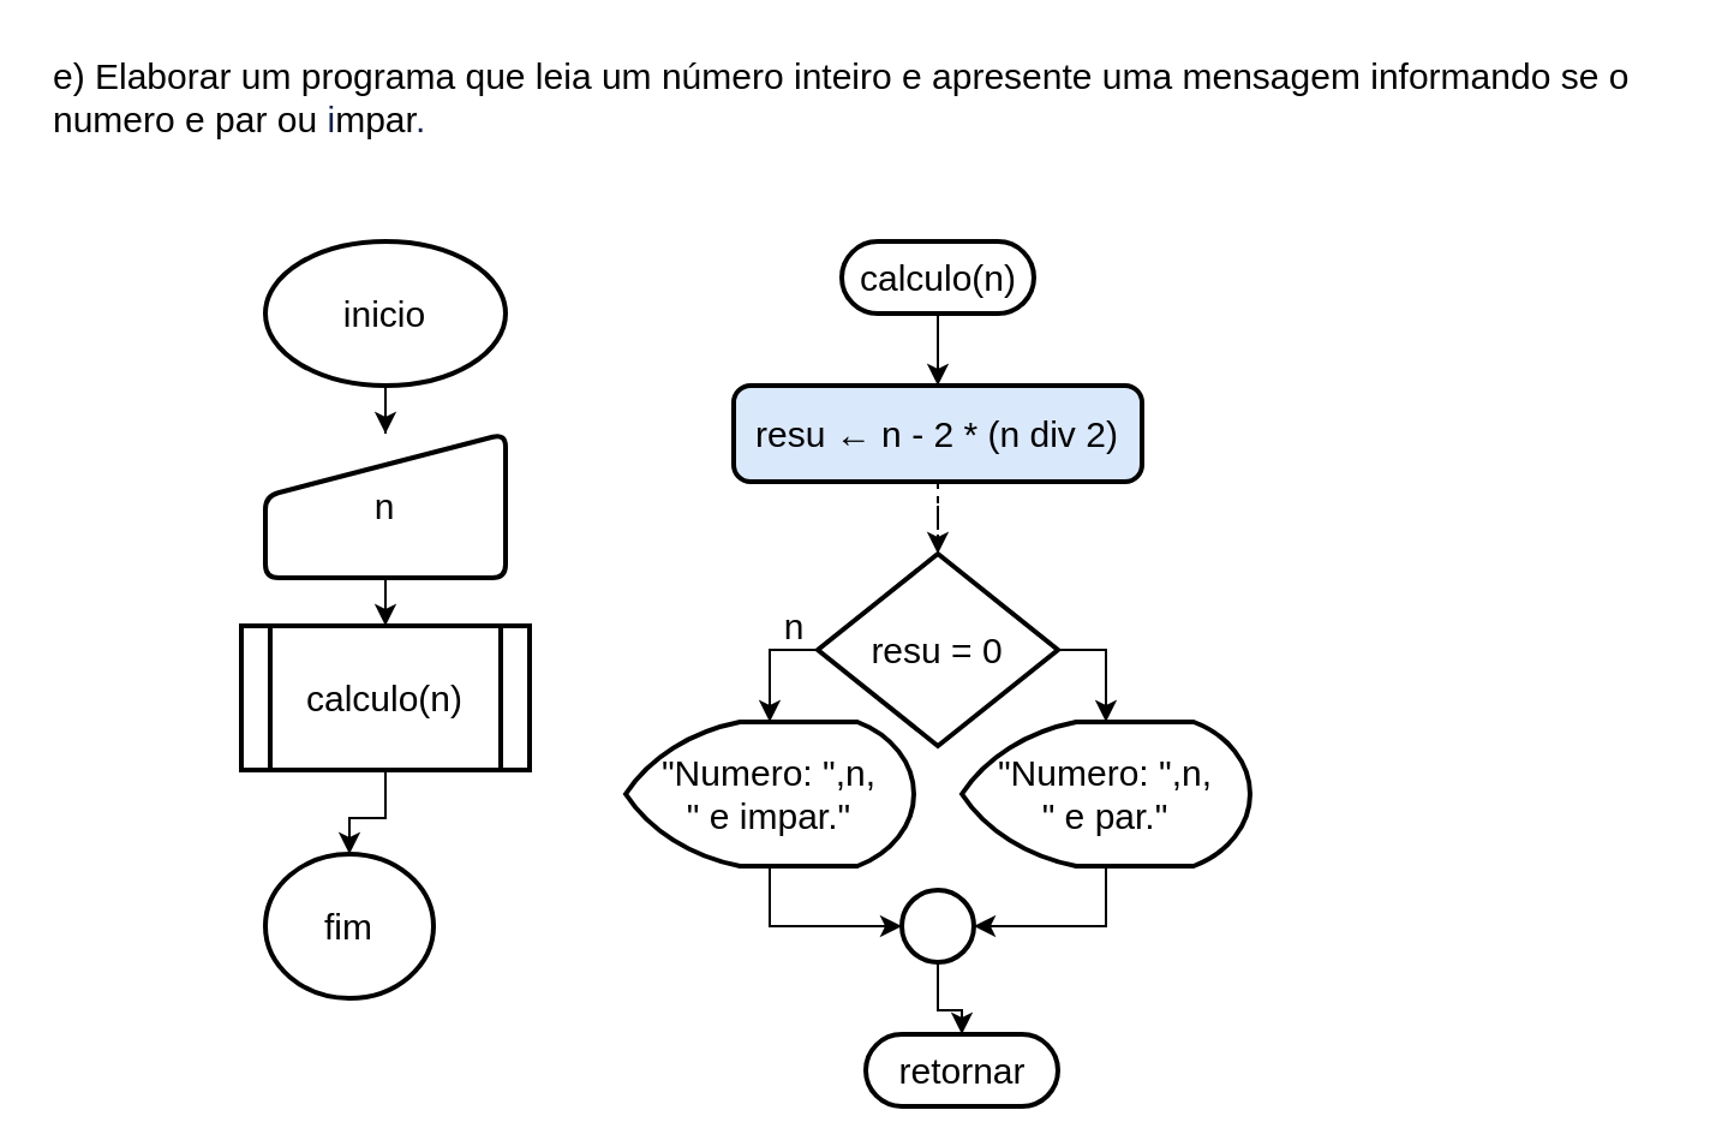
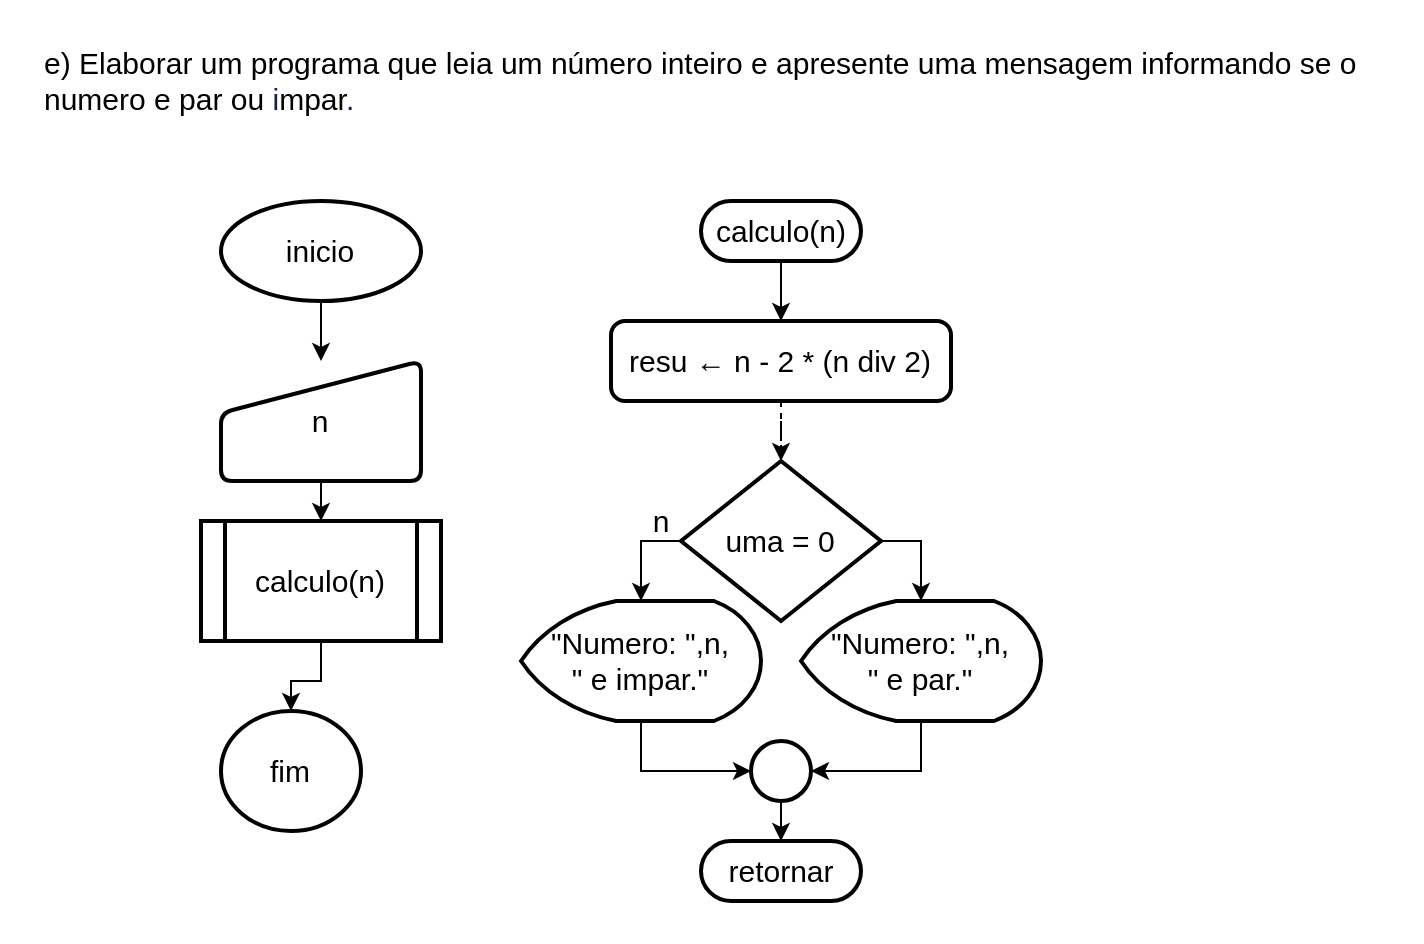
  <mxCell id="0" />
  <mxCell id="1" parent="0" />
  <mxCell id="2" value="&lt;span class=&quot;fontstyle0&quot; style=&quot;font-size: 15px;&quot;&gt;e) Elaborar um programa que leia um número inteiro e apresente uma mensagem informando se o&lt;/span&gt;&lt;span style=&quot;color: rgb(36, 31, 34); font-size: 15px;&quot; class=&quot;fontstyle2&quot;&gt;&lt;br style=&quot;font-size: 15px;&quot;&gt;&lt;/span&gt;&lt;span class=&quot;fontstyle0&quot; style=&quot;font-size: 15px;&quot;&gt;numero e par ou &lt;font color=&quot;#112147&quot;&gt;i&lt;/font&gt;&lt;/span&gt;&lt;span class=&quot;fontstyle0&quot; style=&quot;font-size: 15px;&quot;&gt;mpar&lt;/span&gt;&lt;span style=&quot;color: rgb(17, 33, 71); font-size: 15px;&quot; class=&quot;fontstyle0&quot;&gt;.&lt;/span&gt; " style="text;html=1;align=left;verticalAlign=middle;resizable=0;points=[];autosize=1;strokeColor=none;fillColor=none;fontSize=15;" vertex="1" parent="1"><mxGeometry width="670" height="40" as="geometry" x="20" y="20" /></mxCell>
  <mxCell id="3" value="" style="edgeStyle=orthogonalEdgeStyle;rounded=0;orthogonalLoop=1;jettySize=auto;html=1;fontSize=15;" edge="1" parent="1" source="4" target="14"><mxGeometry relative="1" as="geometry" /></mxCell>
  <mxCell id="4" value="calculo(n)" style="html=1;dashed=0;whitespace=wrap;shape=mxgraph.dfd.start;fontSize=15;strokeWidth=2;" vertex="1" parent="1"><mxGeometry x="350" y="100" width="80" height="30" as="geometry" /></mxCell>
- <mxCell id="5" value="retornar" style="html=1;dashed=0;whitespace=wrap;shape=mxgraph.dfd.start;fontSize=15;strokeWidth=2;" vertex="1" parent="1"><mxGeometry x="360" y="430" width="80" height="30" as="geometry" /></mxCell>
+ <mxCell id="5" value="retornar" style="html=1;dashed=0;whitespace=wrap;shape=mxgraph.dfd.start;fontSize=15;strokeWidth=2;" vertex="1" parent="1"><mxGeometry x="350" y="420" width="80" height="30" as="geometry" /></mxCell>
  <mxCell id="6" value="fim" style="strokeWidth=2;html=1;shape=mxgraph.flowchart.start_1;whiteSpace=wrap;fontSize=15;" vertex="1" parent="1"><mxGeometry x="110" y="355" width="70" height="60" as="geometry" /></mxCell>
  <mxCell id="7" value="" style="edgeStyle=orthogonalEdgeStyle;rounded=0;orthogonalLoop=1;jettySize=auto;html=1;fontSize=15;" edge="1" parent="1" source="8" target="10"><mxGeometry relative="1" as="geometry" /></mxCell>
- <mxCell id="8" value="inicio" style="strokeWidth=2;html=1;shape=mxgraph.flowchart.start_1;whiteSpace=wrap;fontSize=15;" vertex="1" parent="1"><mxGeometry x="110" y="100" width="100" height="60" as="geometry" /></mxCell>
+ <mxCell id="8" value="inicio" style="strokeWidth=2;html=1;shape=mxgraph.flowchart.start_1;whiteSpace=wrap;fontSize=15;" vertex="1" parent="1"><mxGeometry x="110" y="100" width="100" height="50" as="geometry" /></mxCell>
  <mxCell id="9" value="" style="edgeStyle=orthogonalEdgeStyle;rounded=0;orthogonalLoop=1;jettySize=auto;html=1;fontSize=15;" edge="1" parent="1" source="10" target="12"><mxGeometry relative="1" as="geometry" /></mxCell>
  <mxCell id="10" value="n" style="html=1;strokeWidth=2;shape=manualInput;whiteSpace=wrap;rounded=1;size=26;arcSize=11;fontSize=15;" vertex="1" parent="1"><mxGeometry x="110" y="180" width="100" height="60" as="geometry" /></mxCell>
  <mxCell id="11" value="" style="edgeStyle=orthogonalEdgeStyle;rounded=0;orthogonalLoop=1;jettySize=auto;html=1;fontSize=15;" edge="1" parent="1" source="12" target="6"><mxGeometry relative="1" as="geometry" /></mxCell>
  <mxCell id="12" value="calculo(n)" style="shape=process;whiteSpace=wrap;html=1;backgroundOutline=1;fontSize=15;strokeWidth=2;rounded=1;arcSize=0;" vertex="1" parent="1"><mxGeometry x="100" y="260" width="120" height="60" as="geometry" /></mxCell>
  <mxCell id="13" value="" style="edgeStyle=orthogonalEdgeStyle;rounded=0;orthogonalLoop=1;jettySize=auto;html=1;fontSize=15;dashed=1;" edge="1" parent="1" source="14" target="17"><mxGeometry relative="1" as="geometry" /></mxCell>
- <mxCell id="14" value="resu ← n - 2 * (n div 2)" style="rounded=1;whiteSpace=wrap;html=1;absoluteArcSize=1;arcSize=14;strokeWidth=2;fontSize=15;fillColor=#dae8fc;" vertex="1" parent="1"><mxGeometry x="305" y="160" width="170" height="40" as="geometry" /></mxCell>
+ <mxCell id="14" value="resu ← n - 2 * (n div 2)" style="rounded=1;whiteSpace=wrap;html=1;absoluteArcSize=1;arcSize=14;strokeWidth=2;fontSize=15;" vertex="1" parent="1"><mxGeometry x="305" y="160" width="170" height="40" as="geometry" /></mxCell>
  <mxCell id="15" style="edgeStyle=orthogonalEdgeStyle;rounded=0;orthogonalLoop=1;jettySize=auto;html=1;exitX=1;exitY=0.5;exitDx=0;exitDy=0;fontSize=15;" edge="1" parent="1" source="17" target="19"><mxGeometry relative="1" as="geometry" /></mxCell>
  <mxCell id="16" style="edgeStyle=orthogonalEdgeStyle;rounded=0;orthogonalLoop=1;jettySize=auto;html=1;exitX=0;exitY=0.5;exitDx=0;exitDy=0;fontSize=15;" edge="1" parent="1" source="17" target="21"><mxGeometry relative="1" as="geometry" /></mxCell>
- <mxCell id="17" value="resu = 0" style="rhombus;whiteSpace=wrap;html=1;fontSize=15;rounded=1;arcSize=0;strokeWidth=2;" vertex="1" parent="1"><mxGeometry x="340" y="230" width="100" height="80" as="geometry" /></mxCell>
+ <mxCell id="17" value="uma = 0" style="rhombus;whiteSpace=wrap;html=1;fontSize=15;rounded=1;arcSize=0;strokeWidth=2;" vertex="1" parent="1"><mxGeometry x="340" y="230" width="100" height="80" as="geometry" /></mxCell>
  <mxCell id="18" style="edgeStyle=orthogonalEdgeStyle;rounded=0;orthogonalLoop=1;jettySize=auto;html=1;exitX=0.5;exitY=1;exitDx=0;exitDy=0;exitPerimeter=0;entryX=1;entryY=0.5;entryDx=0;entryDy=0;entryPerimeter=0;fontSize=15;" edge="1" parent="1" source="19" target="23"><mxGeometry relative="1" as="geometry" /></mxCell>
  <mxCell id="19" value="&quot;Numero: &quot;,n,&lt;br&gt;&quot; e par.&quot;" style="strokeWidth=2;html=1;shape=mxgraph.flowchart.display;whiteSpace=wrap;fontSize=15;verticalAlign=middle;" vertex="1" parent="1"><mxGeometry x="400" y="300" width="120" height="60" as="geometry" /></mxCell>
  <mxCell id="20" style="edgeStyle=orthogonalEdgeStyle;rounded=0;orthogonalLoop=1;jettySize=auto;html=1;exitX=0.5;exitY=1;exitDx=0;exitDy=0;exitPerimeter=0;entryX=0;entryY=0.5;entryDx=0;entryDy=0;entryPerimeter=0;fontSize=15;" edge="1" parent="1" source="21" target="23"><mxGeometry relative="1" as="geometry" /></mxCell>
  <mxCell id="21" value="&quot;Numero: &quot;,n,&lt;br&gt;&quot; e impar.&quot;" style="strokeWidth=2;html=1;shape=mxgraph.flowchart.display;whiteSpace=wrap;fontSize=15;verticalAlign=middle;" vertex="1" parent="1"><mxGeometry x="260" y="300" width="120" height="60" as="geometry" /></mxCell>
  <mxCell id="22" value="" style="edgeStyle=orthogonalEdgeStyle;rounded=0;orthogonalLoop=1;jettySize=auto;html=1;fontSize=15;" edge="1" parent="1" source="23" target="5"><mxGeometry relative="1" as="geometry" /></mxCell>
  <mxCell id="23" value="" style="verticalLabelPosition=bottom;verticalAlign=top;html=1;shape=mxgraph.flowchart.on-page_reference;fontSize=15;strokeWidth=2;" vertex="1" parent="1"><mxGeometry x="375" y="370" width="30" height="30" as="geometry" /></mxCell>
  <mxCell id="24" value="n" style="text;html=1;align=center;verticalAlign=middle;resizable=0;points=[];autosize=1;strokeColor=none;fillColor=none;fontSize=15;" vertex="1" parent="1"><mxGeometry x="320" y="250" width="20" height="20" as="geometry" /></mxCell>
